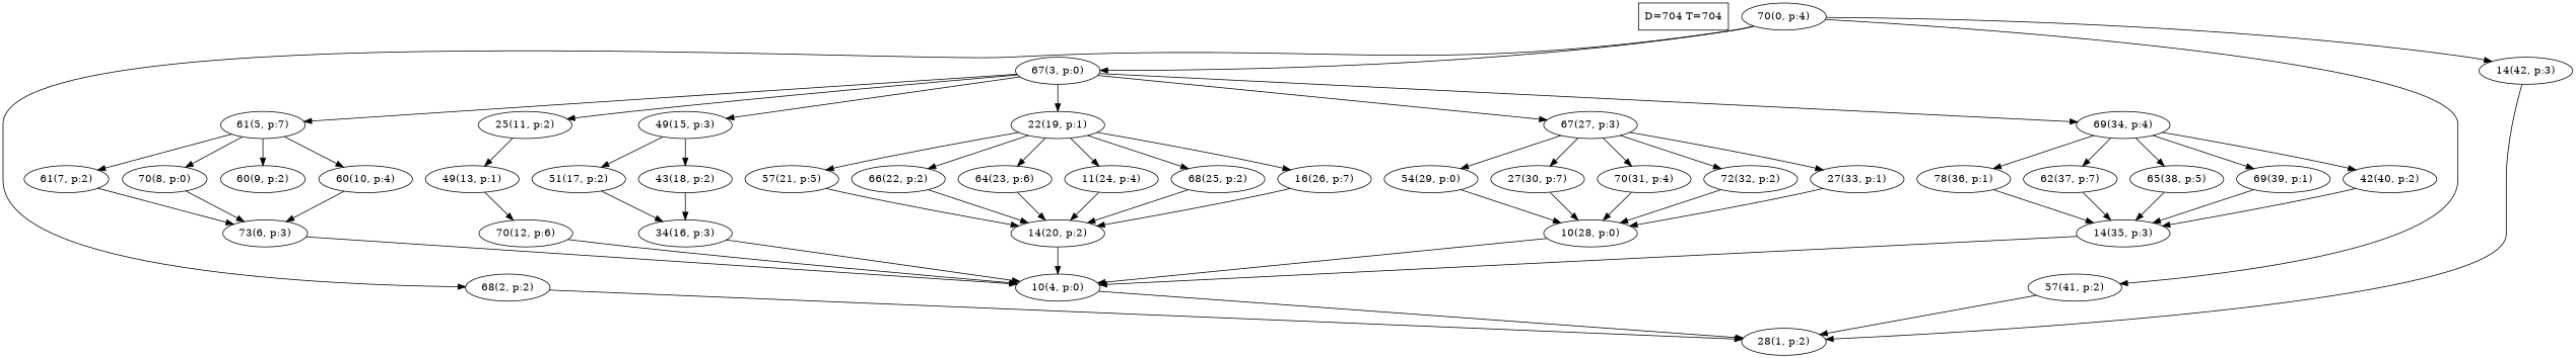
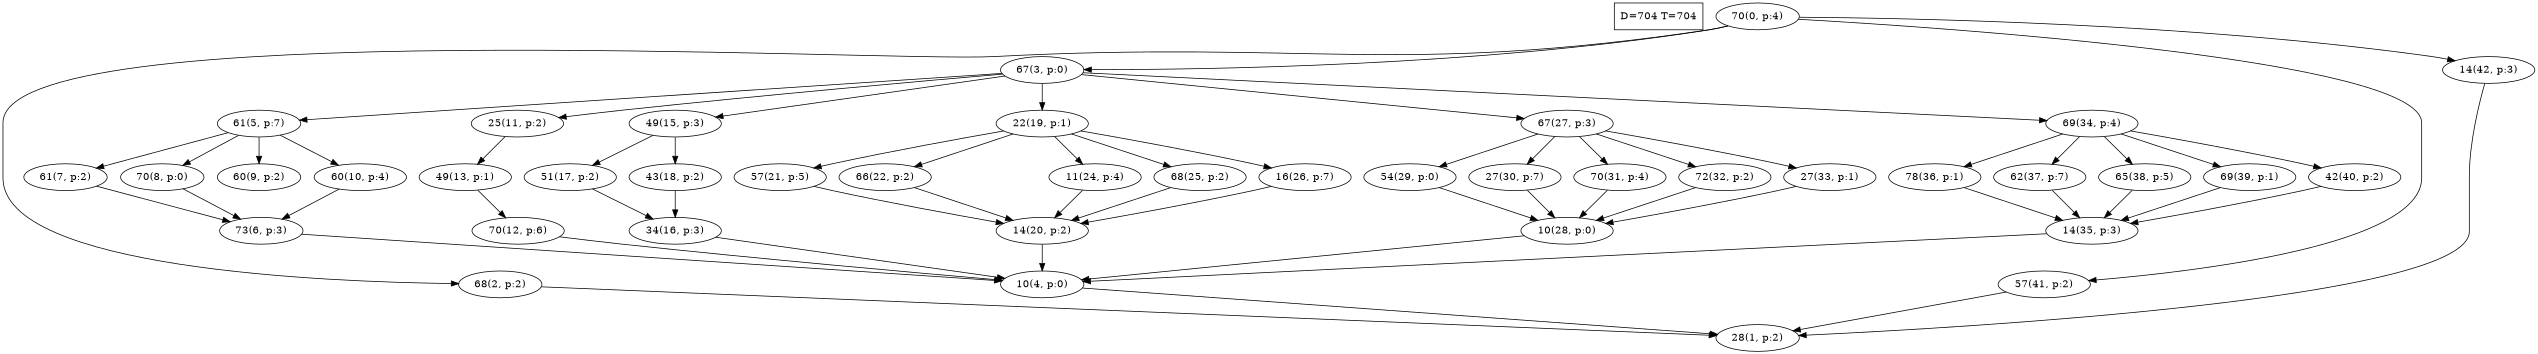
  digraph {
    n1 [label="D=704 T=704" shape=box]
    n2 [label="70(0, p:4)"]
    n3 [label="68(2, p:2)"]
    n4 [label="67(3, p:0)"]
    n5 [label="57(41, p:2)"]
    n6 [label="14(42, p:3)"]
    n7 [label="28(1, p:2)"]
    n8 [label="61(5, p:7)"]
    n9 [label="25(11, p:2)"]
    n10 [label="49(15, p:3)"]
    n11 [label="22(19, p:1)"]
    n12 [label="67(27, p:3)"]
    n13 [label="69(34, p:4)"]
    n14 [label="61(7, p:2)"]
    n15 [label="70(8, p:0)"]
    n16 [label="60(9, p:2)"]
    n17 [label="60(10, p:4)"]
    n18 [label="49(13, p:1)"]
    n19 [label="51(17, p:2)"]
    n20 [label="43(18, p:2)"]
    n21 [label="57(21, p:5)"]
    n22 [label="66(22, p:2)"]
-   n23 [label="64(23, p:6)"]
    n24 [label="11(24, p:4)"]
    n25 [label="68(25, p:2)"]
    n26 [label="16(26, p:7)"]
    n27 [label="54(29, p:0)"]
    n28 [label="27(30, p:7)"]
    n29 [label="70(31, p:4)"]
    n30 [label="72(32, p:2)"]
    n31 [label="27(33, p:1)"]
    n32 [label="78(36, p:1)"]
    n33 [label="62(37, p:7)"]
    n34 [label="65(38, p:5)"]
    n35 [label="69(39, p:1)"]
    n36 [label="42(40, p:2)"]
    n37 [label="10(4, p:0)"]
    n38 [label="73(6, p:3)"]
    n39 [label="70(12, p:6)"]
    n40 [label="34(16, p:3)"]
    n41 [label="14(20, p:2)"]
    n42 [label="10(28, p:0)"]
    n43 [label="14(35, p:3)"]
    n2 -> n3
    n2 -> n4
    n2 -> n5
    n2 -> n6
    n3 -> n7
    n4 -> n8
    n4 -> n9
    n4 -> n10
    n4 -> n11
    n4 -> n12
    n4 -> n13
    n5 -> n7
    n6 -> n7
    n8 -> n14
    n8 -> n15
    n8 -> n16
    n8 -> n17
    n9 -> n18
    n10 -> n19
    n10 -> n20
    n11 -> n21
    n11 -> n22
-   n11 -> n23
    n11 -> n24
    n11 -> n25
    n11 -> n26
    n12 -> n27
    n12 -> n28
    n12 -> n29
    n12 -> n30
    n12 -> n31
    n13 -> n32
    n13 -> n33
    n13 -> n34
    n13 -> n35
    n13 -> n36
    n14 -> n38
    n15 -> n38
    n17 -> n38
    n18 -> n39
    n19 -> n40
    n20 -> n40
    n21 -> n41
    n22 -> n41
-   n23 -> n41
    n24 -> n41
    n25 -> n41
    n26 -> n41
    n27 -> n42
    n28 -> n42
    n29 -> n42
    n30 -> n42
    n31 -> n42
    n32 -> n43
    n33 -> n43
    n34 -> n43
    n35 -> n43
    n36 -> n43
    n37 -> n7
    n38 -> n37
    n39 -> n37
    n40 -> n37
    n41 -> n37
    n42 -> n37
    n43 -> n37
  }
